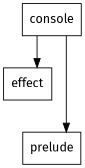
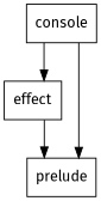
  strict digraph {
    fontname="Fira Sans"
    splines=ortho
    node [fontname="Fira Sans" shape=rect]
    edge [fontname="Fira Sans"]
    console
    effect
    prelude
    console -> effect
    console -> prelude
+   effect -> prelude
  }
